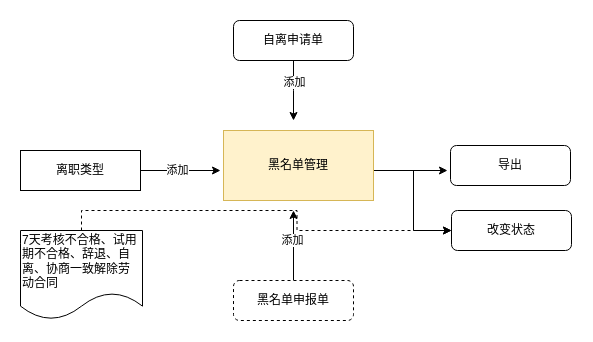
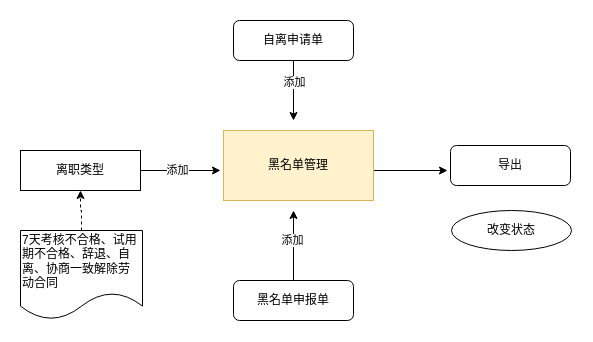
  <mxCell id="0" />
  <mxCell id="1" parent="0" />
  <mxCell id="2" style="edgeStyle=orthogonalEdgeStyle;rounded=0;orthogonalLoop=1;jettySize=auto;html=1;exitX=0.5;exitY=1;exitDx=0;exitDy=0;" edge="1" parent="1" source="4"><mxGeometry relative="1" as="geometry"><mxPoint x="293" y="120" as="targetPoint" /></mxGeometry></mxCell>
  <mxCell id="3" value="添加" style="edgeLabel;html=1;align=center;verticalAlign=middle;resizable=0;points=[];" vertex="1" connectable="0" parent="2"><mxGeometry x="-0.29" relative="1" as="geometry"><mxPoint as="offset" /></mxGeometry></mxCell>
  <mxCell id="4" value="自离申请单" style="rounded=1;whiteSpace=wrap;html=1;fontSize=12;glass=0;strokeWidth=1;shadow=0;" parent="1" vertex="1"><mxGeometry x="233" y="20" width="120" height="40" as="geometry" /></mxCell>
  <mxCell id="5" style="edgeStyle=orthogonalEdgeStyle;rounded=0;orthogonalLoop=1;jettySize=auto;html=1;exitX=1;exitY=0.5;exitDx=0;exitDy=0;entryX=0;entryY=0.5;entryDx=0;entryDy=0;" parent="1" edge="1"><mxGeometry relative="1" as="geometry"><mxPoint x="373" y="170" as="sourcePoint" /><mxPoint x="447" y="170" as="targetPoint" /></mxGeometry></mxCell>
- <mxCell id="6" style="edgeStyle=orthogonalEdgeStyle;rounded=0;orthogonalLoop=1;jettySize=auto;html=1;exitX=1;exitY=0.5;exitDx=0;exitDy=0;entryX=0;entryY=0.5;entryDx=0;entryDy=0;" parent="1" source="7" target="9" edge="1"><mxGeometry relative="1" as="geometry"><Array as="points"><mxPoint x="373" y="170" /><mxPoint x="413" y="170" /><mxPoint x="413" y="230" /><mxPoint x="447" y="230" /></Array></mxGeometry></mxCell>
  <mxCell id="7" value="黑名单管理" style="rounded=0;whiteSpace=wrap;html=1;fillColor=#fff2cc;strokeColor=#d6b656;" parent="1" vertex="1"><mxGeometry x="223" y="130" width="150" height="70" as="geometry" /></mxCell>
  <mxCell id="8" value="导出" style="rounded=1;whiteSpace=wrap;html=1;fontSize=12;glass=0;strokeWidth=1;shadow=0;" parent="1" vertex="1"><mxGeometry x="450" y="145" width="120" height="40" as="geometry" /></mxCell>
- <mxCell id="9" value="改变状态" style="rounded=1;whiteSpace=wrap;html=1;fontSize=12;glass=0;strokeWidth=1;shadow=0;" parent="1" vertex="1"><mxGeometry x="451" y="210" width="120" height="40" as="geometry" /></mxCell>
+ <mxCell id="9" value="改变状态" style="ellipse;whiteSpace=wrap;html=1;fontSize=12;glass=0;strokeWidth=1;shadow=0;" parent="1" vertex="1"><mxGeometry x="451" y="210" width="120" height="40" as="geometry" /></mxCell>
  <mxCell id="10" style="edgeStyle=orthogonalEdgeStyle;rounded=0;orthogonalLoop=1;jettySize=auto;html=1;exitX=1;exitY=0.5;exitDx=0;exitDy=0;" edge="1" parent="1" source="12"><mxGeometry relative="1" as="geometry"><mxPoint x="220" y="170" as="targetPoint" /></mxGeometry></mxCell>
  <mxCell id="11" value="添加" style="edgeLabel;html=1;align=center;verticalAlign=middle;resizable=0;points=[];" vertex="1" connectable="0" parent="10"><mxGeometry x="-0.109" y="1" relative="1" as="geometry"><mxPoint as="offset" /></mxGeometry></mxCell>
  <mxCell id="12" value="离职类型" style="whiteSpace=wrap;html=1;fontSize=12;glass=0;strokeWidth=1;shadow=0;rounded=0;" vertex="1" parent="1"><mxGeometry x="20" y="150" width="120" height="40" as="geometry" /></mxCell>
  <mxCell id="13" style="edgeStyle=orthogonalEdgeStyle;rounded=0;orthogonalLoop=1;jettySize=auto;html=1;exitX=0.5;exitY=0;exitDx=0;exitDy=0;" edge="1" parent="1" source="15"><mxGeometry relative="1" as="geometry"><mxPoint x="293" y="210" as="targetPoint" /></mxGeometry></mxCell>
  <mxCell id="14" value="添加" style="edgeLabel;html=1;align=center;verticalAlign=middle;resizable=0;points=[];" vertex="1" connectable="0" parent="13"><mxGeometry x="0.151" y="2" relative="1" as="geometry"><mxPoint as="offset" /></mxGeometry></mxCell>
- <mxCell id="15" value="黑名单申报单" style="rounded=1;whiteSpace=wrap;html=1;fontSize=12;glass=0;strokeWidth=1;shadow=0;dashed=1;" vertex="1" parent="1"><mxGeometry x="233" y="280" width="120" height="40" as="geometry" /></mxCell>
- <mxCell id="16" style="edgeStyle=orthogonalEdgeStyle;rounded=0;orthogonalLoop=1;jettySize=auto;html=1;exitX=0.5;exitY=0;exitDx=0;exitDy=0;dashed=1;" edge="1" parent="1" source="17" target="9"><mxGeometry relative="1" as="geometry" /></mxCell>
+ <mxCell id="15" value="黑名单申报单" style="rounded=1;whiteSpace=wrap;html=1;fontSize=12;glass=0;strokeWidth=1;shadow=0;" vertex="1" parent="1"><mxGeometry x="233" y="280" width="120" height="40" as="geometry" /></mxCell>
+ <mxCell id="16" style="edgeStyle=orthogonalEdgeStyle;rounded=0;orthogonalLoop=1;jettySize=auto;html=1;exitX=0.5;exitY=0;exitDx=0;exitDy=0;entryX=0.5;entryY=1;entryDx=0;entryDy=0;dashed=1;" edge="1" parent="1" source="17" target="12"><mxGeometry relative="1" as="geometry" /></mxCell>
  <mxCell id="17" value="&lt;p class=&quot;MsoNormal&quot;&gt;7天考核不合格、&lt;span style=&quot;background-color: initial;&quot;&gt;试用期不合格、辞退、自离、&lt;/span&gt;协商一致解除劳动合同&lt;/p&gt;" style="shape=document;whiteSpace=wrap;html=1;boundedLbl=1;align=left;" vertex="1" parent="1"><mxGeometry x="20" y="230" width="122" height="89" as="geometry" /></mxCell>
